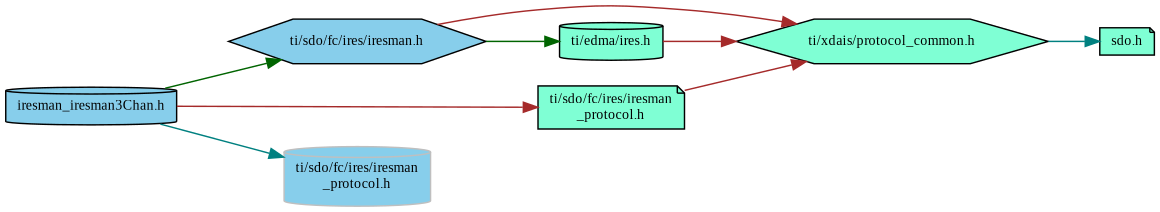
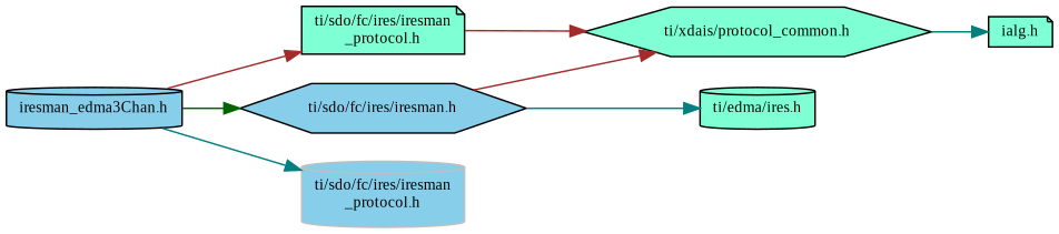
  digraph {
    fontname="Liberation Serif"
    rankdir=LR
    node [color=black fillcolor=aquamarine fontname="Liberation Serif" fontsize=10 shape=cylinder style=filled]
    edge [color=brown fontname="Liberation Serif" fontsize=10 labelfontname=Helvetica labelfontsize=10 style=solid]
-   n1 [fillcolor=skyblue fontcolor=black height=0.2 label="iresman_iresman3Chan.h" width=0.4]
+   n1 [fillcolor=skyblue fontcolor=black height=0.2 label="iresman_edma3Chan.h" width=0.4]
    n2 [fillcolor=skyblue height=0.2 label="ti/sdo/fc/ires/iresman.h" shape=hexagon width=0.4]
    n3 [height=0.2 label="ti/sdo/fc/ires/iresman\l_protocol.h" shape=note width=0.4]
    n4 [color=grey75 fillcolor=skyblue height=0.2 label="ti/sdo/fc/ires/iresman\l_protocol.h" width=0.4]
    n5 [height=0.2 label="ti/xdais/protocol_common.h" shape=hexagon width=0.4]
    n6 [height=0.2 label="ti/edma/ires.h" width=0.4]
-   n7 [height=0.2 label="sdo.h" shape=note width=0.4]
+   n7 [height=0.2 label="ialg.h" shape=note width=0.4]
    n1 -> n2 [color=darkgreen]
    n1 -> n3
    n1 -> n4 [color=teal]
    n2 -> n5
-   n2 -> n6 [color=darkgreen]
+   n2 -> n6 [color=teal]
    n3 -> n5
    n5 -> n7 [color=teal]
-   n6 -> n5
  }
